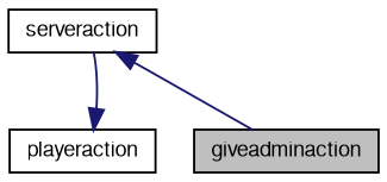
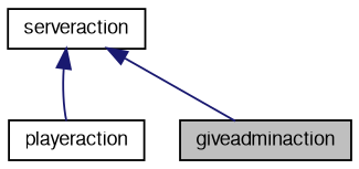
  digraph {
    node [color=black fillcolor=white fontname=FreeSans fontsize=10 shape=record style=filled]
    edge [color=midnightblue dir=back fontname=FreeSans fontsize=10 labelfontname=FreeSans labelfontsize=10 style=solid]
    n1 [fillcolor=grey75 fontcolor=black height=0.2 label=giveadminaction width=0.4]
    n2 [height=0.2 label=playeraction width=0.4]
    n3 [height=0.2 label=serveraction width=0.4]
    n3 -> n1
-   n2 -> n3
+   n3 -> n2
  }
